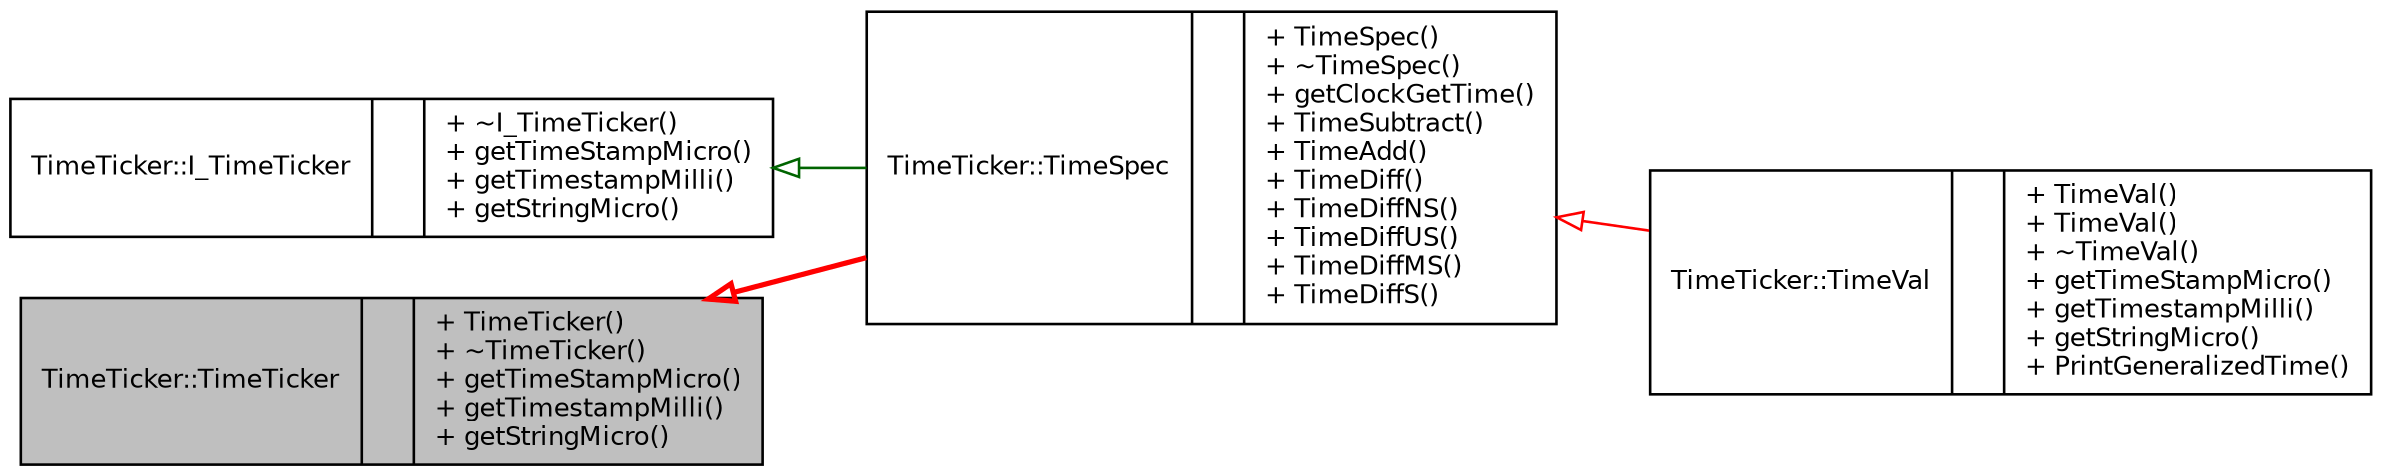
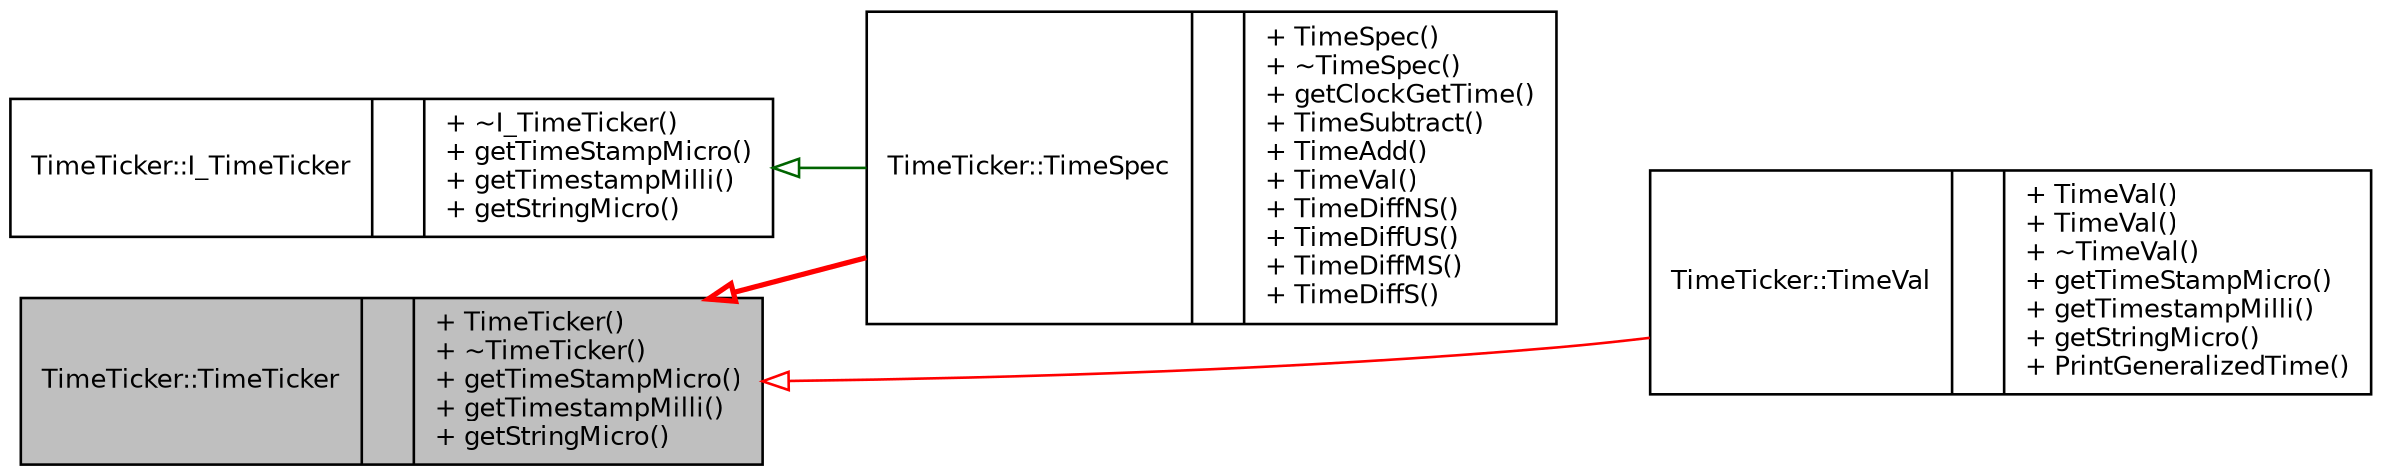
  digraph {
    rankdir=LR
    node [color=black fillcolor=white fontname=Helvetica fontsize=10 shape=record style=filled]
    edge [arrowtail=onormal color=red dir=back fontname=Helvetica fontsize=10 labelfontname=Helvetica labelfontsize=10 style=solid]
    n1 [fillcolor=grey75 fontcolor=black height=0.2 label="{TimeTicker::TimeTicker\n||+ TimeTicker()\l+ ~TimeTicker()\l+ getTimeStampMicro()\l+ getTimestampMilli()\l+ getStringMicro()\l}" width=0.4]
-   n2 [height=0.2 label="{TimeTicker::TimeSpec\n||+ TimeSpec()\l+ ~TimeSpec()\l+ getClockGetTime()\l+ TimeSubtract()\l+ TimeAdd()\l+ TimeDiff()\l+ TimeDiffNS()\l+ TimeDiffUS()\l+ TimeDiffMS()\l+ TimeDiffS()\l}" width=0.4]
+   n2 [height=0.2 label="{TimeTicker::TimeSpec\n||+ TimeSpec()\l+ ~TimeSpec()\l+ getClockGetTime()\l+ TimeSubtract()\l+ TimeAdd()\l+ TimeVal()\l+ TimeDiffNS()\l+ TimeDiffUS()\l+ TimeDiffMS()\l+ TimeDiffS()\l}" width=0.4]
    n3 [height=0.2 label="{TimeTicker::TimeVal\n||+ TimeVal()\l+ TimeVal()\l+ ~TimeVal()\l+ getTimeStampMicro()\l+ getTimestampMilli()\l+ getStringMicro()\l+ PrintGeneralizedTime()\l}" width=0.4]
    n4 [height=0.2 label="{TimeTicker::I_TimeTicker\n||+ ~I_TimeTicker()\l+ getTimeStampMicro()\l+ getTimestampMilli()\l+ getStringMicro()\l}" width=0.4]
    n1 -> n2 [style=bold]
-   n2 -> n3
+   n1 -> n3
    n4 -> n2 [color=darkgreen]
  }
